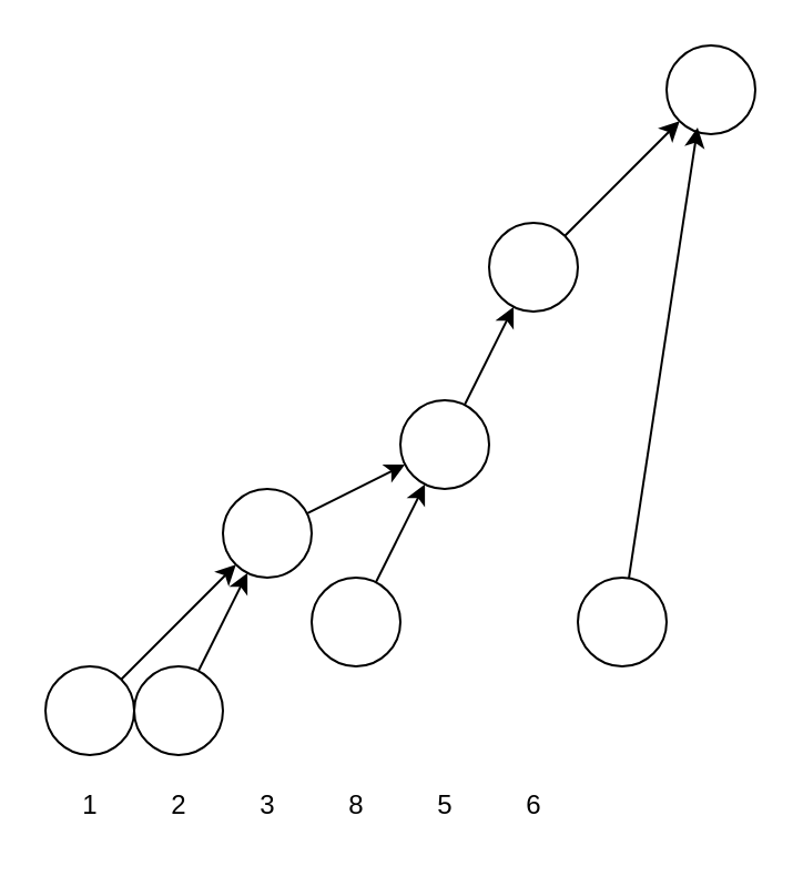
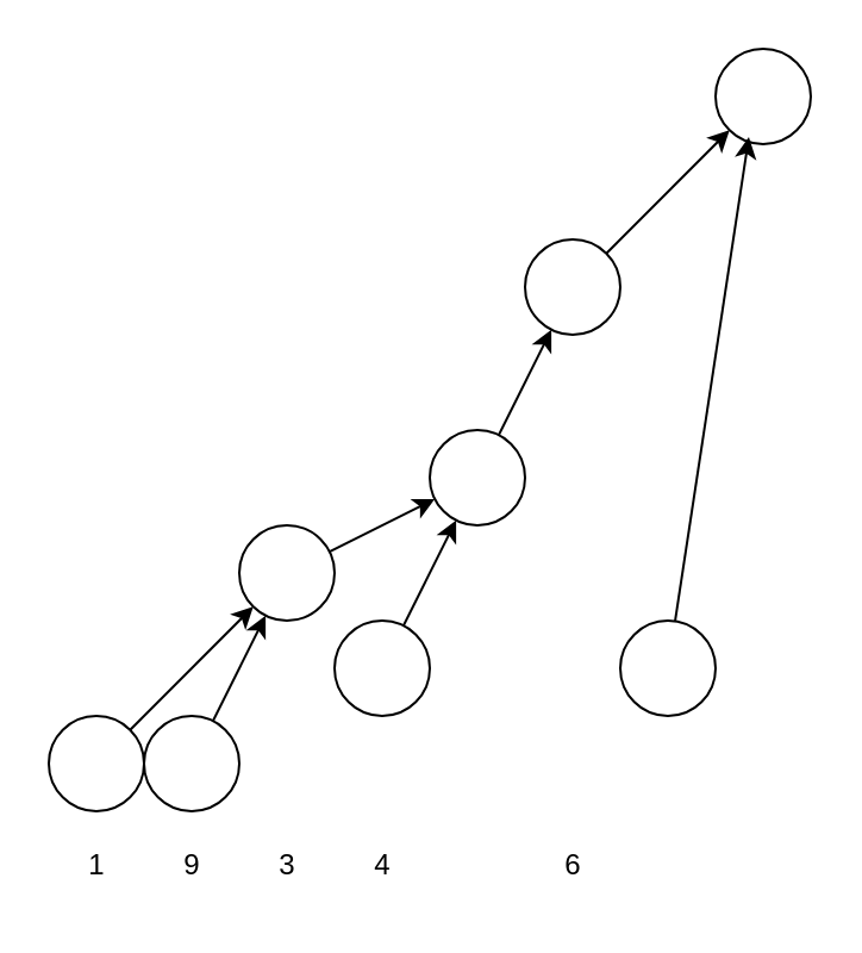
  <mxCell id="0" />
  <mxCell id="1" parent="0" />
  <mxCell id="2" value="" style="ellipse;whiteSpace=wrap;html=1;aspect=fixed;" vertex="1" parent="1"><mxGeometry x="20" y="300" width="40" height="40" as="geometry" /></mxCell>
  <mxCell id="3" value="" style="ellipse;whiteSpace=wrap;html=1;aspect=fixed;" vertex="1" parent="1"><mxGeometry x="60" y="300" width="40" height="40" as="geometry" /></mxCell>
  <mxCell id="4" value="" style="ellipse;whiteSpace=wrap;html=1;aspect=fixed;" vertex="1" parent="1"><mxGeometry x="100" y="220" width="40" height="40" as="geometry" /></mxCell>
  <mxCell id="5" value="" style="ellipse;whiteSpace=wrap;html=1;aspect=fixed;" vertex="1" parent="1"><mxGeometry x="220" y="100" width="40" height="40" as="geometry" /></mxCell>
  <mxCell id="6" value="" style="ellipse;whiteSpace=wrap;html=1;aspect=fixed;" vertex="1" parent="1"><mxGeometry x="140" y="260" width="40" height="40" as="geometry" /></mxCell>
  <mxCell id="7" value="" style="ellipse;whiteSpace=wrap;html=1;aspect=fixed;" vertex="1" parent="1"><mxGeometry x="180" y="180" width="40" height="40" as="geometry" /></mxCell>
  <mxCell id="8" value="" style="ellipse;whiteSpace=wrap;html=1;aspect=fixed;" vertex="1" parent="1"><mxGeometry x="260" y="260" width="40" height="40" as="geometry" /></mxCell>
  <mxCell id="9" value="" style="ellipse;whiteSpace=wrap;html=1;aspect=fixed;" vertex="1" parent="1"><mxGeometry x="300" y="20" width="40" height="40" as="geometry" /></mxCell>
  <mxCell id="10" value="" style="endArrow=classic;html=1;rounded=0;entryX=0;entryY=1;entryDx=0;entryDy=0;" edge="1" parent="1" source="2" target="4"><mxGeometry width="50" height="50" relative="1" as="geometry"><mxPoint x="340" y="230" as="sourcePoint" /><mxPoint x="430" y="220" as="targetPoint" /></mxGeometry></mxCell>
  <mxCell id="11" value="" style="endArrow=classic;html=1;rounded=0;" edge="1" parent="1" source="3" target="4"><mxGeometry width="50" height="50" relative="1" as="geometry"><mxPoint x="380" y="270" as="sourcePoint" /><mxPoint x="430" y="220" as="targetPoint" /></mxGeometry></mxCell>
  <mxCell id="12" value="" style="endArrow=classic;html=1;rounded=0;" edge="1" parent="1" source="4" target="7"><mxGeometry width="50" height="50" relative="1" as="geometry"><mxPoint x="380" y="270" as="sourcePoint" /><mxPoint x="430" y="220" as="targetPoint" /></mxGeometry></mxCell>
  <mxCell id="13" value="" style="endArrow=classic;html=1;rounded=0;" edge="1" parent="1" source="6" target="7"><mxGeometry width="50" height="50" relative="1" as="geometry"><mxPoint x="380" y="270" as="sourcePoint" /><mxPoint x="430" y="220" as="targetPoint" /></mxGeometry></mxCell>
  <mxCell id="14" value="" style="endArrow=classic;html=1;rounded=0;" edge="1" parent="1" source="7" target="5"><mxGeometry width="50" height="50" relative="1" as="geometry"><mxPoint x="380" y="270" as="sourcePoint" /><mxPoint x="430" y="220" as="targetPoint" /></mxGeometry></mxCell>
  <mxCell id="15" value="" style="endArrow=classic;html=1;rounded=0;" edge="1" parent="1" source="5" target="9"><mxGeometry width="50" height="50" relative="1" as="geometry"><mxPoint x="380" y="270" as="sourcePoint" /><mxPoint x="430" y="220" as="targetPoint" /></mxGeometry></mxCell>
  <mxCell id="16" value="" style="endArrow=classic;html=1;rounded=0;entryX=0.35;entryY=0.925;entryDx=0;entryDy=0;entryPerimeter=0;" edge="1" parent="1" source="8" target="9"><mxGeometry width="50" height="50" relative="1" as="geometry"><mxPoint x="380" y="270" as="sourcePoint" /><mxPoint x="430" y="220" as="targetPoint" /></mxGeometry></mxCell>
  <mxCell id="17" value="1" style="text;html=1;align=center;verticalAlign=middle;resizable=0;points=[];autosize=1;strokeColor=none;fillColor=none;" vertex="1" parent="1"><mxGeometry x="25" y="348" width="30" height="30" as="geometry" /></mxCell>
- <mxCell id="18" value="2" style="text;html=1;align=center;verticalAlign=middle;resizable=0;points=[];autosize=1;strokeColor=none;fillColor=none;" vertex="1" parent="1"><mxGeometry x="65" y="348" width="30" height="30" as="geometry" /></mxCell>
+ <mxCell id="18" value="9" style="text;html=1;align=center;verticalAlign=middle;resizable=0;points=[];autosize=1;strokeColor=none;fillColor=none;" vertex="1" parent="1"><mxGeometry x="65" y="348" width="30" height="30" as="geometry" /></mxCell>
  <mxCell id="19" value="3" style="text;html=1;align=center;verticalAlign=middle;resizable=0;points=[];autosize=1;strokeColor=none;fillColor=none;" vertex="1" parent="1"><mxGeometry x="105" y="348" width="30" height="30" as="geometry" /></mxCell>
- <mxCell id="20" value="8" style="text;html=1;align=center;verticalAlign=middle;resizable=0;points=[];autosize=1;strokeColor=none;fillColor=none;" vertex="1" parent="1"><mxGeometry x="145" y="348" width="30" height="30" as="geometry" /></mxCell>
- <mxCell id="21" value="5" style="text;html=1;align=center;verticalAlign=middle;resizable=0;points=[];autosize=1;strokeColor=none;fillColor=none;" vertex="1" parent="1"><mxGeometry x="185" y="348" width="30" height="30" as="geometry" /></mxCell>
+ <mxCell id="20" value="4" style="text;html=1;align=center;verticalAlign=middle;resizable=0;points=[];autosize=1;strokeColor=none;fillColor=none;" vertex="1" parent="1"><mxGeometry x="145" y="348" width="30" height="30" as="geometry" /></mxCell>
  <mxCell id="22" value="6" style="text;html=1;align=center;verticalAlign=middle;resizable=0;points=[];autosize=1;strokeColor=none;fillColor=none;" vertex="1" parent="1"><mxGeometry x="225" y="348" width="30" height="30" as="geometry" /></mxCell>
